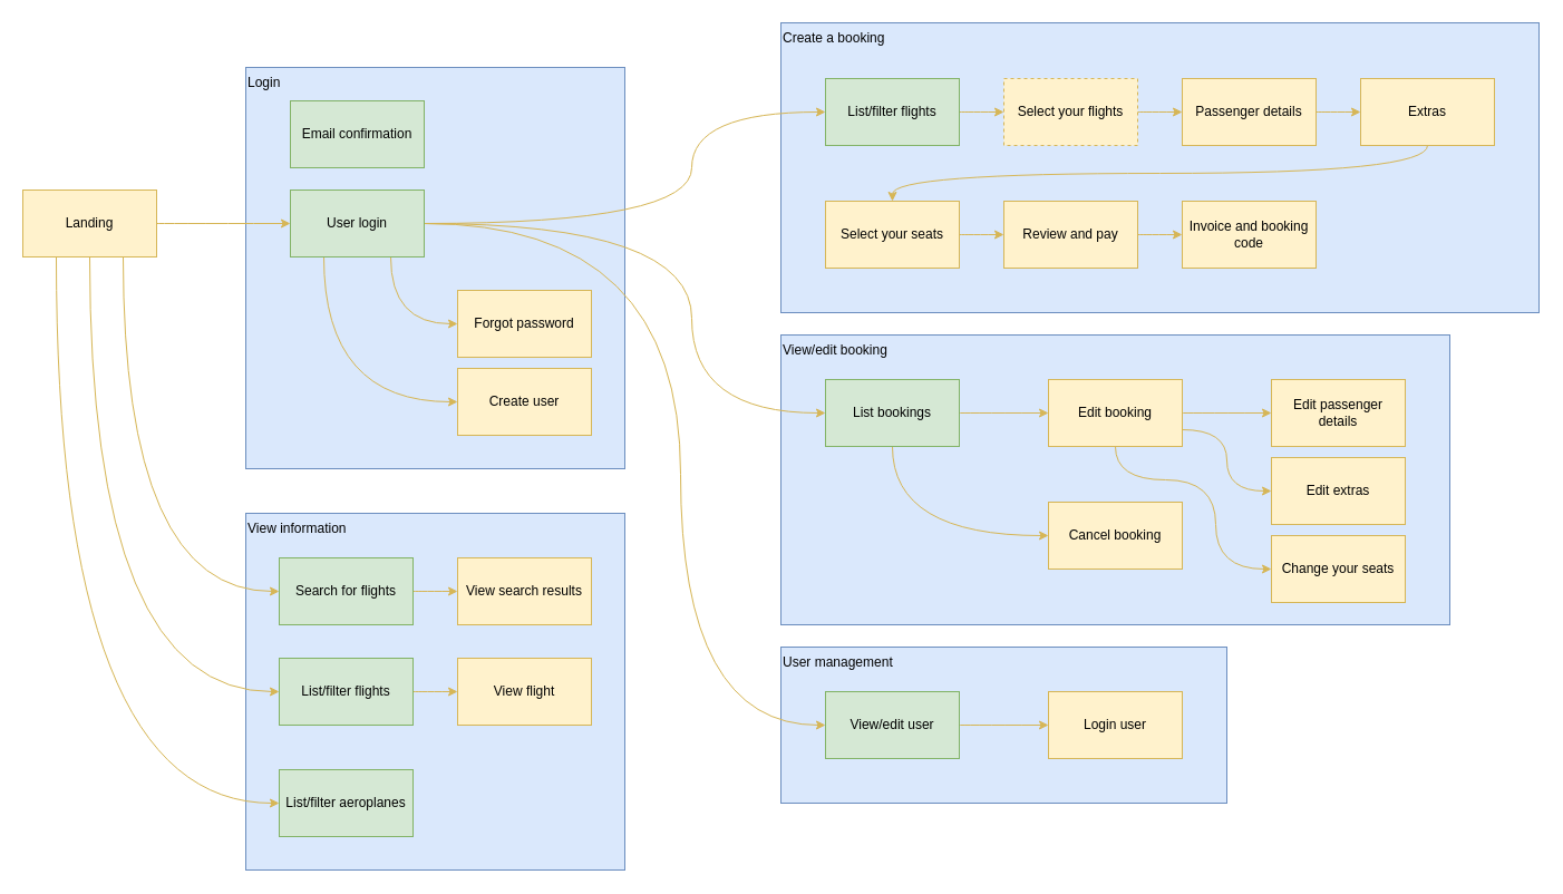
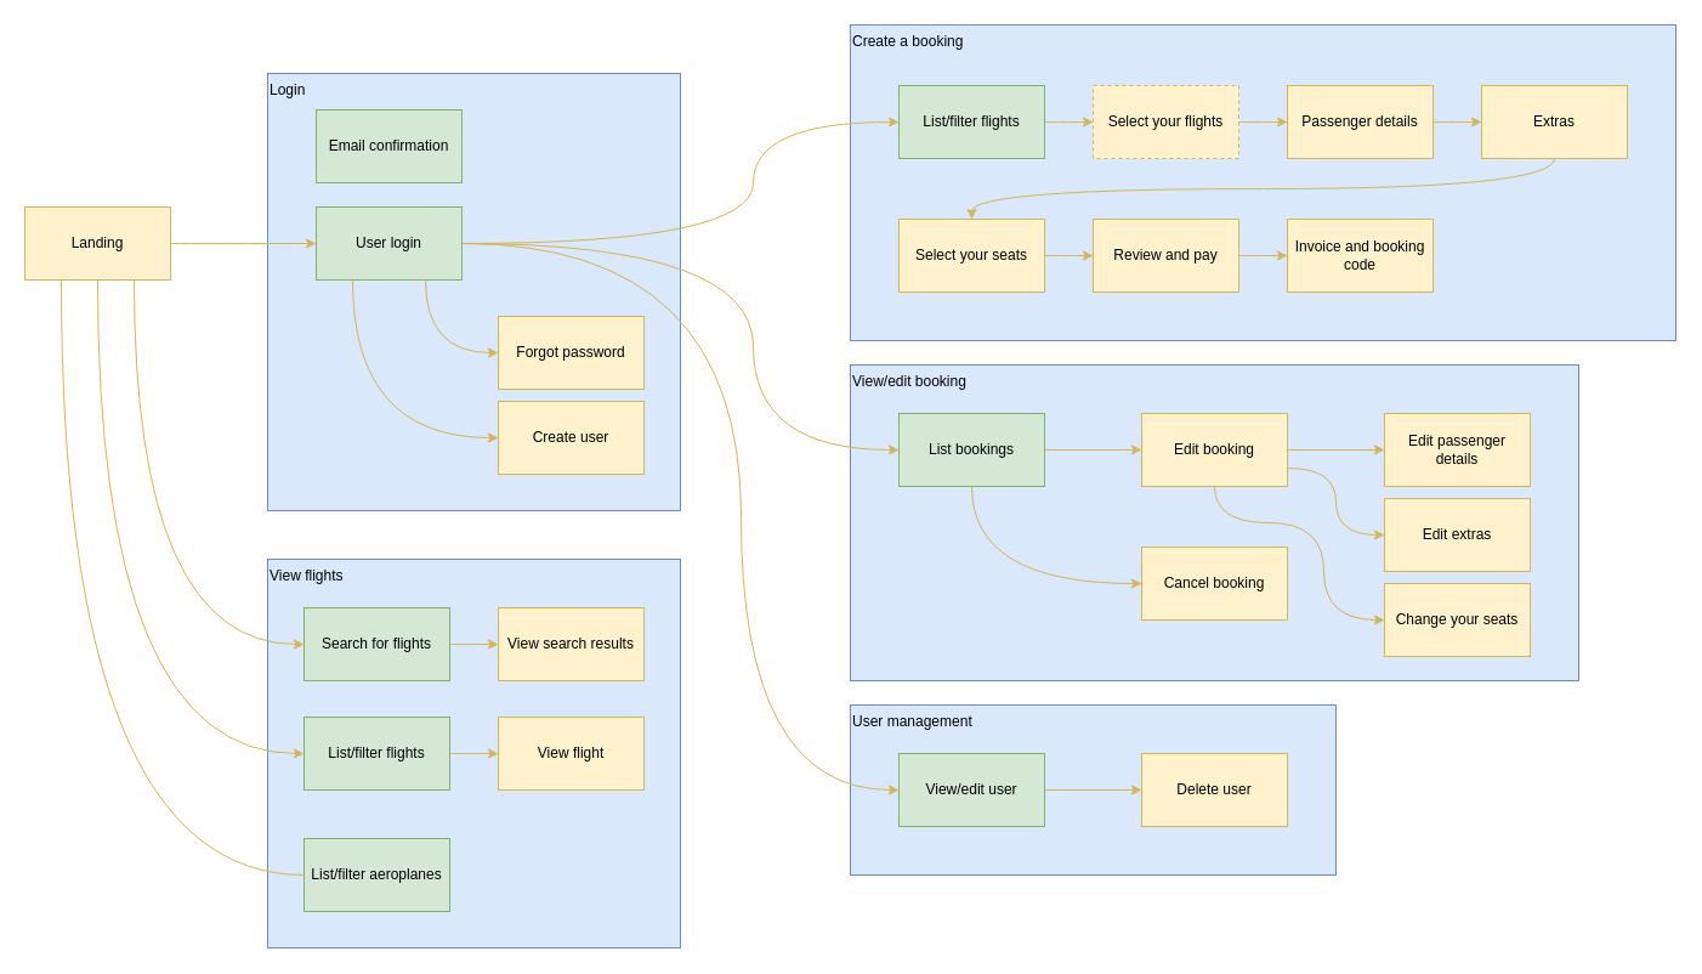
  <mxCell id="0" />
  <mxCell id="1" parent="0" />
  <mxCell id="2" value="Login" style="rounded=0;whiteSpace=wrap;html=1;verticalAlign=top;fillColor=#dae8fc;strokeColor=#6c8ebf;align=left;" parent="1" vertex="1"><mxGeometry x="220" y="60" width="340" height="360" as="geometry" /></mxCell>
  <mxCell id="3" value="View/edit booking" style="rounded=0;whiteSpace=wrap;html=1;verticalAlign=top;fillColor=#dae8fc;strokeColor=#6c8ebf;align=left;" parent="1" vertex="1"><mxGeometry x="700" y="300" width="600" height="260" as="geometry" /></mxCell>
  <mxCell id="4" value="Create a booking" style="rounded=0;whiteSpace=wrap;html=1;verticalAlign=top;fillColor=#dae8fc;strokeColor=#6c8ebf;align=left;" parent="1" vertex="1"><mxGeometry x="700" y="20" width="680" height="260" as="geometry" /></mxCell>
  <mxCell id="5" style="edgeStyle=orthogonalEdgeStyle;rounded=0;orthogonalLoop=1;jettySize=auto;html=1;curved=1;fillColor=#fff2cc;strokeColor=#d6b656;entryX=0;entryY=0.5;entryDx=0;entryDy=0;" parent="1" source="7" target="48" edge="1"><mxGeometry relative="1" as="geometry" /></mxCell>
  <mxCell id="6" style="edgeStyle=orthogonalEdgeStyle;curved=1;rounded=0;orthogonalLoop=1;jettySize=auto;html=1;exitX=1;exitY=0.5;exitDx=0;exitDy=0;entryX=0;entryY=0.5;entryDx=0;entryDy=0;fillColor=#fff2cc;strokeColor=#d6b656;" parent="1" source="48" target="24" edge="1"><mxGeometry relative="1" as="geometry"><Array as="points"><mxPoint x="620" y="200" /><mxPoint x="620" y="370" /></Array></mxGeometry></mxCell>
  <mxCell id="7" value="Landing" style="rounded=0;whiteSpace=wrap;html=1;fillColor=#fff2cc;strokeColor=#d6b656;" parent="1" vertex="1"><mxGeometry x="20" y="170" width="120" height="60" as="geometry" /></mxCell>
  <mxCell id="8" style="edgeStyle=orthogonalEdgeStyle;rounded=0;orthogonalLoop=1;jettySize=auto;html=1;fillColor=#fff2cc;strokeColor=#d6b656;curved=1;" parent="1" source="9" target="11" edge="1"><mxGeometry relative="1" as="geometry" /></mxCell>
  <mxCell id="9" value="List/filter flights" style="rounded=0;whiteSpace=wrap;html=1;fillColor=#d5e8d4;strokeColor=#82b366;" parent="1" vertex="1"><mxGeometry x="740" y="70" width="120" height="60" as="geometry" /></mxCell>
  <mxCell id="10" style="edgeStyle=orthogonalEdgeStyle;rounded=0;orthogonalLoop=1;jettySize=auto;html=1;fillColor=#fff2cc;strokeColor=#d6b656;curved=1;" parent="1" source="11" target="13" edge="1"><mxGeometry relative="1" as="geometry" /></mxCell>
  <mxCell id="11" value="Select your flights" style="rounded=0;whiteSpace=wrap;html=1;fillColor=#fff2cc;strokeColor=#d6b656;dashed=1;" parent="1" vertex="1"><mxGeometry x="900" y="70" width="120" height="60" as="geometry" /></mxCell>
  <mxCell id="12" style="edgeStyle=orthogonalEdgeStyle;rounded=0;orthogonalLoop=1;jettySize=auto;html=1;exitX=1;exitY=0.5;exitDx=0;exitDy=0;fillColor=#fff2cc;strokeColor=#d6b656;curved=1;" parent="1" source="13" target="15" edge="1"><mxGeometry relative="1" as="geometry" /></mxCell>
  <mxCell id="13" value="Passenger details" style="rounded=0;whiteSpace=wrap;html=1;fillColor=#fff2cc;strokeColor=#d6b656;" parent="1" vertex="1"><mxGeometry x="1060" y="70" width="120" height="60" as="geometry" /></mxCell>
  <mxCell id="14" style="edgeStyle=orthogonalEdgeStyle;rounded=0;orthogonalLoop=1;jettySize=auto;html=1;fillColor=#fff2cc;strokeColor=#d6b656;exitX=0.5;exitY=1;exitDx=0;exitDy=0;curved=1;" parent="1" source="15" target="17" edge="1"><mxGeometry relative="1" as="geometry" /></mxCell>
  <mxCell id="15" value="Extras" style="rounded=0;whiteSpace=wrap;html=1;fillColor=#fff2cc;strokeColor=#d6b656;" parent="1" vertex="1"><mxGeometry x="1220" y="70" width="120" height="60" as="geometry" /></mxCell>
  <mxCell id="16" style="edgeStyle=orthogonalEdgeStyle;rounded=0;orthogonalLoop=1;jettySize=auto;html=1;fillColor=#fff2cc;strokeColor=#d6b656;curved=1;" parent="1" source="17" target="19" edge="1"><mxGeometry relative="1" as="geometry" /></mxCell>
  <mxCell id="17" value="Select your seats" style="rounded=0;whiteSpace=wrap;html=1;fillColor=#fff2cc;strokeColor=#d6b656;" parent="1" vertex="1"><mxGeometry x="740" y="180" width="120" height="60" as="geometry" /></mxCell>
  <mxCell id="18" style="edgeStyle=orthogonalEdgeStyle;rounded=0;orthogonalLoop=1;jettySize=auto;html=1;fillColor=#fff2cc;strokeColor=#d6b656;curved=1;" parent="1" source="19" target="20" edge="1"><mxGeometry relative="1" as="geometry" /></mxCell>
  <mxCell id="19" value="Review and pay" style="rounded=0;whiteSpace=wrap;html=1;fillColor=#fff2cc;strokeColor=#d6b656;" parent="1" vertex="1"><mxGeometry x="900" y="180" width="120" height="60" as="geometry" /></mxCell>
  <mxCell id="20" value="Invoice and booking code" style="rounded=0;whiteSpace=wrap;html=1;fillColor=#fff2cc;strokeColor=#d6b656;" parent="1" vertex="1"><mxGeometry x="1060" y="180" width="120" height="60" as="geometry" /></mxCell>
- <mxCell id="21" value="View information" style="rounded=0;whiteSpace=wrap;html=1;verticalAlign=top;fillColor=#dae8fc;strokeColor=#6c8ebf;align=left;" parent="1" vertex="1"><mxGeometry x="220" y="460" width="340" height="320" as="geometry" /></mxCell>
+ <mxCell id="21" value="View flights" style="rounded=0;whiteSpace=wrap;html=1;verticalAlign=top;fillColor=#dae8fc;strokeColor=#6c8ebf;align=left;" parent="1" vertex="1"><mxGeometry x="220" y="460" width="340" height="320" as="geometry" /></mxCell>
  <mxCell id="22" style="edgeStyle=orthogonalEdgeStyle;rounded=0;orthogonalLoop=1;jettySize=auto;html=1;curved=1;fillColor=#fff2cc;strokeColor=#d6b656;" parent="1" source="24" target="28" edge="1"><mxGeometry relative="1" as="geometry" /></mxCell>
  <mxCell id="23" style="edgeStyle=orthogonalEdgeStyle;curved=1;rounded=0;orthogonalLoop=1;jettySize=auto;html=1;exitX=0.5;exitY=1;exitDx=0;exitDy=0;entryX=0;entryY=0.5;entryDx=0;entryDy=0;fillColor=#fff2cc;strokeColor=#d6b656;" parent="1" source="24" target="29" edge="1"><mxGeometry relative="1" as="geometry" /></mxCell>
  <mxCell id="24" value="List bookings" style="rounded=0;whiteSpace=wrap;html=1;fillColor=#d5e8d4;strokeColor=#82b366;" parent="1" vertex="1"><mxGeometry x="740" y="340" width="120" height="60" as="geometry" /></mxCell>
  <mxCell id="25" style="edgeStyle=orthogonalEdgeStyle;rounded=0;orthogonalLoop=1;jettySize=auto;html=1;curved=1;fillColor=#fff2cc;strokeColor=#d6b656;" parent="1" source="28" target="30" edge="1"><mxGeometry relative="1" as="geometry" /></mxCell>
  <mxCell id="26" style="edgeStyle=orthogonalEdgeStyle;rounded=0;orthogonalLoop=1;jettySize=auto;html=1;curved=1;exitX=1;exitY=0.75;exitDx=0;exitDy=0;entryX=0;entryY=0.5;entryDx=0;entryDy=0;fillColor=#fff2cc;strokeColor=#d6b656;" parent="1" source="28" target="32" edge="1"><mxGeometry relative="1" as="geometry" /></mxCell>
  <mxCell id="27" style="edgeStyle=orthogonalEdgeStyle;rounded=0;orthogonalLoop=1;jettySize=auto;html=1;curved=1;exitX=0.5;exitY=1;exitDx=0;exitDy=0;entryX=0;entryY=0.5;entryDx=0;entryDy=0;fillColor=#fff2cc;strokeColor=#d6b656;" parent="1" source="28" target="31" edge="1"><mxGeometry relative="1" as="geometry"><Array as="points"><mxPoint x="1000" y="430" /><mxPoint x="1090" y="430" /><mxPoint x="1090" y="510" /></Array></mxGeometry></mxCell>
  <mxCell id="28" value="Edit booking" style="rounded=0;whiteSpace=wrap;html=1;fillColor=#fff2cc;strokeColor=#d6b656;" parent="1" vertex="1"><mxGeometry x="940" y="340" width="120" height="60" as="geometry" /></mxCell>
  <mxCell id="29" value="Cancel booking" style="rounded=0;whiteSpace=wrap;html=1;fillColor=#fff2cc;strokeColor=#d6b656;" parent="1" vertex="1"><mxGeometry x="940" y="450" width="120" height="60" as="geometry" /></mxCell>
  <mxCell id="30" value="Edit passenger details" style="rounded=0;whiteSpace=wrap;html=1;fillColor=#fff2cc;strokeColor=#d6b656;" parent="1" vertex="1"><mxGeometry x="1140" y="340" width="120" height="60" as="geometry" /></mxCell>
  <mxCell id="31" value="Change your seats" style="rounded=0;whiteSpace=wrap;html=1;fillColor=#fff2cc;strokeColor=#d6b656;" parent="1" vertex="1"><mxGeometry x="1140" y="480" width="120" height="60" as="geometry" /></mxCell>
  <mxCell id="32" value="Edit extras" style="rounded=0;whiteSpace=wrap;html=1;fillColor=#fff2cc;strokeColor=#d6b656;" parent="1" vertex="1"><mxGeometry x="1140" y="410" width="120" height="60" as="geometry" /></mxCell>
  <mxCell id="33" style="edgeStyle=orthogonalEdgeStyle;curved=1;rounded=0;orthogonalLoop=1;jettySize=auto;html=1;fillColor=#fff2cc;strokeColor=#d6b656;" parent="1" source="34" target="36" edge="1"><mxGeometry relative="1" as="geometry" /></mxCell>
  <mxCell id="34" value="List/filter flights" style="rounded=0;whiteSpace=wrap;html=1;fillColor=#d5e8d4;strokeColor=#82b366;" parent="1" vertex="1"><mxGeometry x="250" y="590" width="120" height="60" as="geometry" /></mxCell>
  <mxCell id="35" value="List/filter aeroplanes" style="rounded=0;whiteSpace=wrap;html=1;fillColor=#d5e8d4;strokeColor=#82b366;" parent="1" vertex="1"><mxGeometry x="250" y="690" width="120" height="60" as="geometry" /></mxCell>
  <mxCell id="36" value="View flight" style="rounded=0;whiteSpace=wrap;html=1;fillColor=#fff2cc;strokeColor=#d6b656;" parent="1" vertex="1"><mxGeometry x="410" y="590" width="120" height="60" as="geometry" /></mxCell>
  <mxCell id="37" style="edgeStyle=orthogonalEdgeStyle;curved=1;rounded=0;orthogonalLoop=1;jettySize=auto;html=1;entryX=0;entryY=0.5;entryDx=0;entryDy=0;exitX=0.5;exitY=1;exitDx=0;exitDy=0;fillColor=#fff2cc;strokeColor=#d6b656;" parent="1" source="7" target="34" edge="1"><mxGeometry relative="1" as="geometry" /></mxCell>
- <mxCell id="38" style="edgeStyle=orthogonalEdgeStyle;curved=1;rounded=0;orthogonalLoop=1;jettySize=auto;html=1;entryX=0;entryY=0.5;entryDx=0;entryDy=0;exitX=0.25;exitY=1;exitDx=0;exitDy=0;fillColor=#fff2cc;strokeColor=#d6b656;" parent="1" source="7" target="35" edge="1"><mxGeometry relative="1" as="geometry"><mxPoint x="490" y="130" as="sourcePoint" /><mxPoint x="650" y="690" as="targetPoint" /></mxGeometry></mxCell>
+ <mxCell id="38" style="edgeStyle=orthogonalEdgeStyle;curved=1;rounded=0;orthogonalLoop=1;jettySize=auto;html=1;entryX=0;entryY=0.5;entryDx=0;entryDy=0;exitX=0.25;exitY=1;exitDx=0;exitDy=0;fillColor=#fff2cc;strokeColor=#d6b656;endArrow=none;" parent="1" source="7" target="35" edge="1"><mxGeometry relative="1" as="geometry"><mxPoint x="490" y="130" as="sourcePoint" /><mxPoint x="650" y="690" as="targetPoint" /></mxGeometry></mxCell>
  <mxCell id="39" value="User management" style="rounded=0;whiteSpace=wrap;html=1;verticalAlign=top;fillColor=#dae8fc;strokeColor=#6c8ebf;align=left;" parent="1" vertex="1"><mxGeometry x="700" y="580" width="400" height="140" as="geometry" /></mxCell>
  <mxCell id="40" style="edgeStyle=orthogonalEdgeStyle;curved=1;rounded=0;orthogonalLoop=1;jettySize=auto;html=1;fillColor=#fff2cc;strokeColor=#d6b656;" parent="1" source="41" target="42" edge="1"><mxGeometry relative="1" as="geometry" /></mxCell>
  <mxCell id="41" value="View/edit user" style="rounded=0;whiteSpace=wrap;html=1;fillColor=#d5e8d4;strokeColor=#82b366;" parent="1" vertex="1"><mxGeometry x="740" y="620" width="120" height="60" as="geometry" /></mxCell>
- <mxCell id="42" value="Login user" style="rounded=0;whiteSpace=wrap;html=1;fillColor=#fff2cc;strokeColor=#d6b656;" parent="1" vertex="1"><mxGeometry x="940" y="620" width="120" height="60" as="geometry" /></mxCell>
+ <mxCell id="42" value="Delete user" style="rounded=0;whiteSpace=wrap;html=1;fillColor=#fff2cc;strokeColor=#d6b656;" parent="1" vertex="1"><mxGeometry x="940" y="620" width="120" height="60" as="geometry" /></mxCell>
  <mxCell id="43" style="edgeStyle=orthogonalEdgeStyle;curved=1;rounded=0;orthogonalLoop=1;jettySize=auto;html=1;entryX=0;entryY=0.5;entryDx=0;entryDy=0;exitX=1;exitY=0.5;exitDx=0;exitDy=0;fillColor=#fff2cc;strokeColor=#d6b656;" parent="1" source="48" target="41" edge="1"><mxGeometry relative="1" as="geometry"><mxPoint x="420" y="250" as="targetPoint" /><Array as="points"><mxPoint x="610" y="200" /><mxPoint x="610" y="650" /></Array></mxGeometry></mxCell>
  <mxCell id="44" value="Email confirmation" style="rounded=0;whiteSpace=wrap;html=1;fillColor=#d5e8d4;strokeColor=#82b366;" parent="1" vertex="1"><mxGeometry x="260" y="90" width="120" height="60" as="geometry" /></mxCell>
  <mxCell id="45" style="edgeStyle=orthogonalEdgeStyle;curved=1;rounded=0;orthogonalLoop=1;jettySize=auto;html=1;entryX=0;entryY=0.5;entryDx=0;entryDy=0;exitX=0.75;exitY=1;exitDx=0;exitDy=0;fillColor=#fff2cc;strokeColor=#d6b656;" parent="1" source="48" target="49" edge="1"><mxGeometry relative="1" as="geometry" /></mxCell>
  <mxCell id="46" style="edgeStyle=orthogonalEdgeStyle;curved=1;rounded=0;orthogonalLoop=1;jettySize=auto;html=1;entryX=0;entryY=0.5;entryDx=0;entryDy=0;exitX=0.25;exitY=1;exitDx=0;exitDy=0;fillColor=#fff2cc;strokeColor=#d6b656;" parent="1" source="48" target="50" edge="1"><mxGeometry relative="1" as="geometry" /></mxCell>
  <mxCell id="47" style="edgeStyle=orthogonalEdgeStyle;curved=1;rounded=0;orthogonalLoop=1;jettySize=auto;html=1;entryX=0;entryY=0.5;entryDx=0;entryDy=0;fillColor=#fff2cc;strokeColor=#d6b656;" parent="1" source="48" target="9" edge="1"><mxGeometry relative="1" as="geometry"><Array as="points"><mxPoint x="620" y="200" /><mxPoint x="620" y="100" /></Array></mxGeometry></mxCell>
  <mxCell id="48" value="User login" style="rounded=0;whiteSpace=wrap;html=1;fillColor=#d5e8d4;strokeColor=#82b366;" parent="1" vertex="1"><mxGeometry x="260" y="170" width="120" height="60" as="geometry" /></mxCell>
  <mxCell id="49" value="Forgot password" style="rounded=0;whiteSpace=wrap;html=1;fillColor=#fff2cc;strokeColor=#d6b656;" parent="1" vertex="1"><mxGeometry x="410" y="260" width="120" height="60" as="geometry" /></mxCell>
  <mxCell id="50" value="Create user" style="rounded=0;whiteSpace=wrap;html=1;fillColor=#fff2cc;strokeColor=#d6b656;" parent="1" vertex="1"><mxGeometry x="410" y="330" width="120" height="60" as="geometry" /></mxCell>
  <mxCell id="51" style="edgeStyle=orthogonalEdgeStyle;curved=1;rounded=0;orthogonalLoop=1;jettySize=auto;html=1;fillColor=#fff2cc;strokeColor=#d6b656;" edge="1" source="52" target="53" parent="1"><mxGeometry relative="1" as="geometry" /></mxCell>
  <mxCell id="52" value="Search for flights" style="rounded=0;whiteSpace=wrap;html=1;fillColor=#d5e8d4;strokeColor=#82b366;" vertex="1" parent="1"><mxGeometry x="250" y="500" width="120" height="60" as="geometry" /></mxCell>
  <mxCell id="53" value="View search results" style="rounded=0;whiteSpace=wrap;html=1;fillColor=#fff2cc;strokeColor=#d6b656;" vertex="1" parent="1"><mxGeometry x="410" y="500" width="120" height="60" as="geometry" /></mxCell>
  <mxCell id="54" style="edgeStyle=orthogonalEdgeStyle;curved=1;rounded=0;orthogonalLoop=1;jettySize=auto;html=1;entryX=0;entryY=0.5;entryDx=0;entryDy=0;exitX=0.75;exitY=1;exitDx=0;exitDy=0;fillColor=#fff2cc;strokeColor=#d6b656;" edge="1" parent="1" source="7" target="52"><mxGeometry relative="1" as="geometry"><mxPoint x="90" y="240" as="sourcePoint" /><mxPoint x="260" y="630" as="targetPoint" /></mxGeometry></mxCell>
